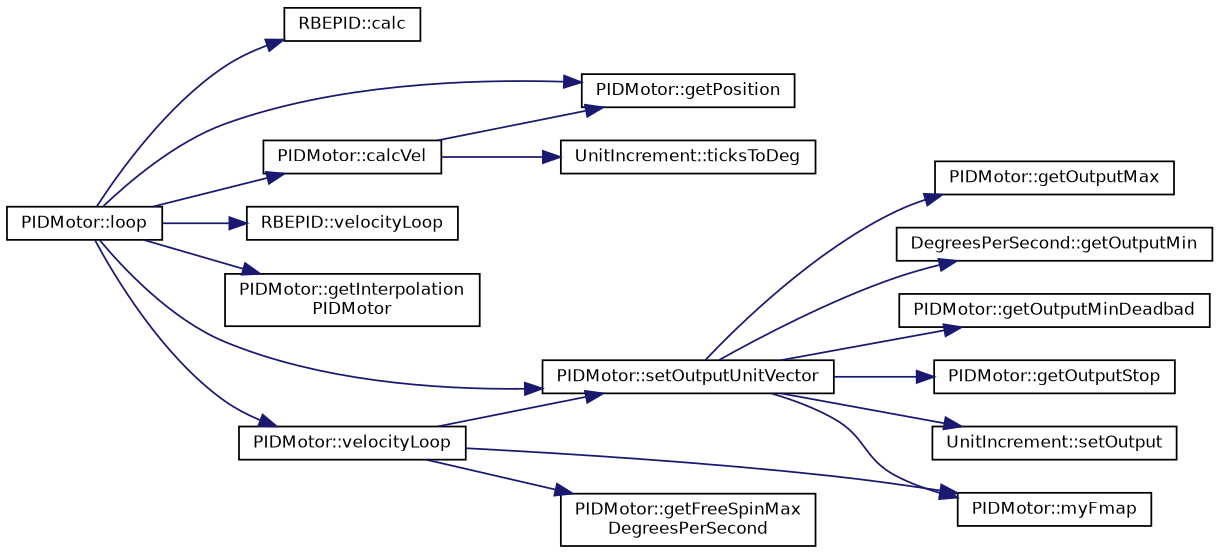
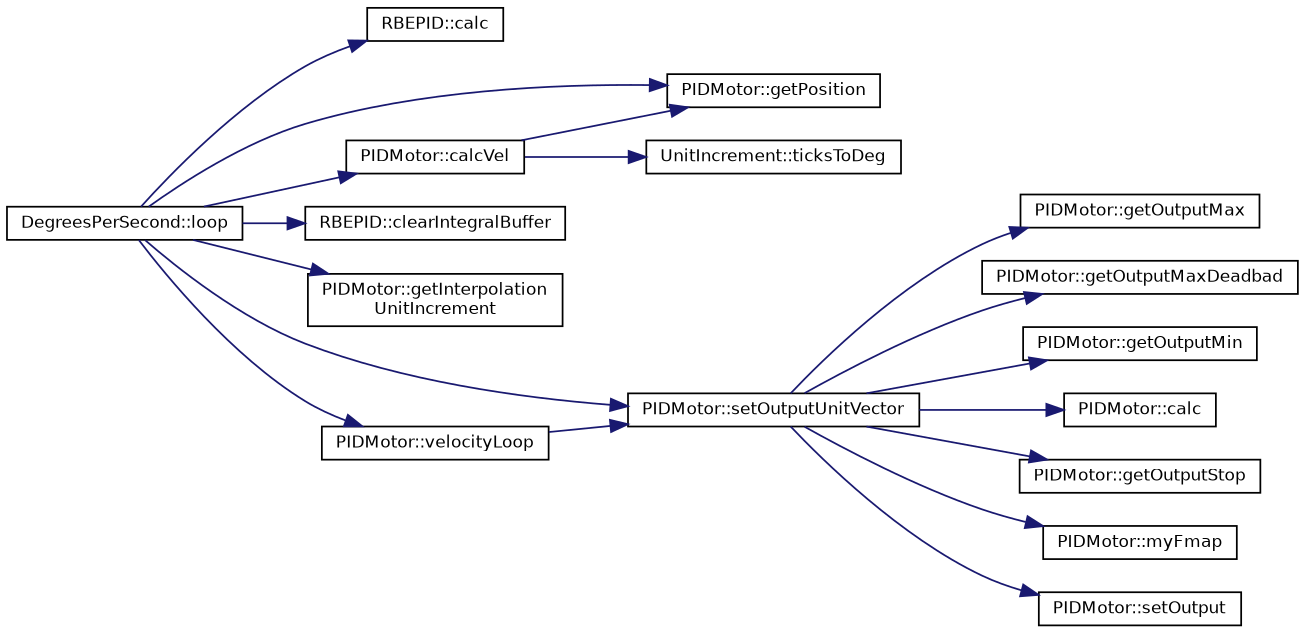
  digraph {
    rankdir=LR
    node [color=black fillcolor=white fontname=Helvetica fontsize=10 shape=record style=filled]
    edge [color=midnightblue fontname=Helvetica fontsize=10 labelfontname=Helvetica labelfontsize=10 style=solid]
-   n1 [height=0.2 label="PIDMotor::loop" width=0.4]
+   n1 [height=0.2 label="DegreesPerSecond::loop" width=0.4]
    n2 [height=0.2 label="RBEPID::calc" width=0.4]
    n3 [height=0.2 label="PIDMotor::calcVel" width=0.4]
    n4 [height=0.2 label="PIDMotor::getPosition" width=0.4]
-   n5 [height=0.2 label="RBEPID::velocityLoop" width=0.4]
-   n6 [height=0.2 label="PIDMotor::getInterpolation\lPIDMotor" width=0.4]
+   n5 [height=0.2 label="RBEPID::clearIntegralBuffer" width=0.4]
+   n6 [height=0.2 label="PIDMotor::getInterpolation\lUnitIncrement" width=0.4]
    n7 [height=0.2 label="PIDMotor::setOutputUnitVector" width=0.4]
    n8 [height=0.2 label="PIDMotor::velocityLoop" width=0.4]
    n9 [height=0.2 label="UnitIncrement::ticksToDeg" width=0.4]
    n10 [height=0.2 label="PIDMotor::getOutputMax" width=0.4]
-   n12 [height=0.2 label="DegreesPerSecond::getOutputMin" width=0.4]
-   n13 [height=0.2 label="PIDMotor::getOutputMinDeadbad" width=0.4]
+   n11 [height=0.2 label="PIDMotor::getOutputMaxDeadbad" width=0.4]
+   n12 [height=0.2 label="PIDMotor::getOutputMin" width=0.4]
+   n13 [height=0.2 label="PIDMotor::calc" width=0.4]
    n14 [height=0.2 label="PIDMotor::getOutputStop" width=0.4]
    n15 [height=0.2 label="PIDMotor::myFmap" width=0.4]
-   n16 [height=0.2 label="UnitIncrement::setOutput" width=0.4]
-   n17 [height=0.2 label="PIDMotor::getFreeSpinMax\lDegreesPerSecond" width=0.4]
+   n16 [height=0.2 label="PIDMotor::setOutput" width=0.4]
    n1 -> n2
    n1 -> n3
    n1 -> n4
    n1 -> n5
    n1 -> n6
    n1 -> n7
    n1 -> n8
    n3 -> n4
    n3 -> n9
    n7 -> n10
+   n7 -> n11
    n7 -> n12
    n7 -> n13
    n7 -> n14
    n7 -> n15
    n7 -> n16
    n8 -> n7
-   n8 -> n15
-   n8 -> n17
  }
